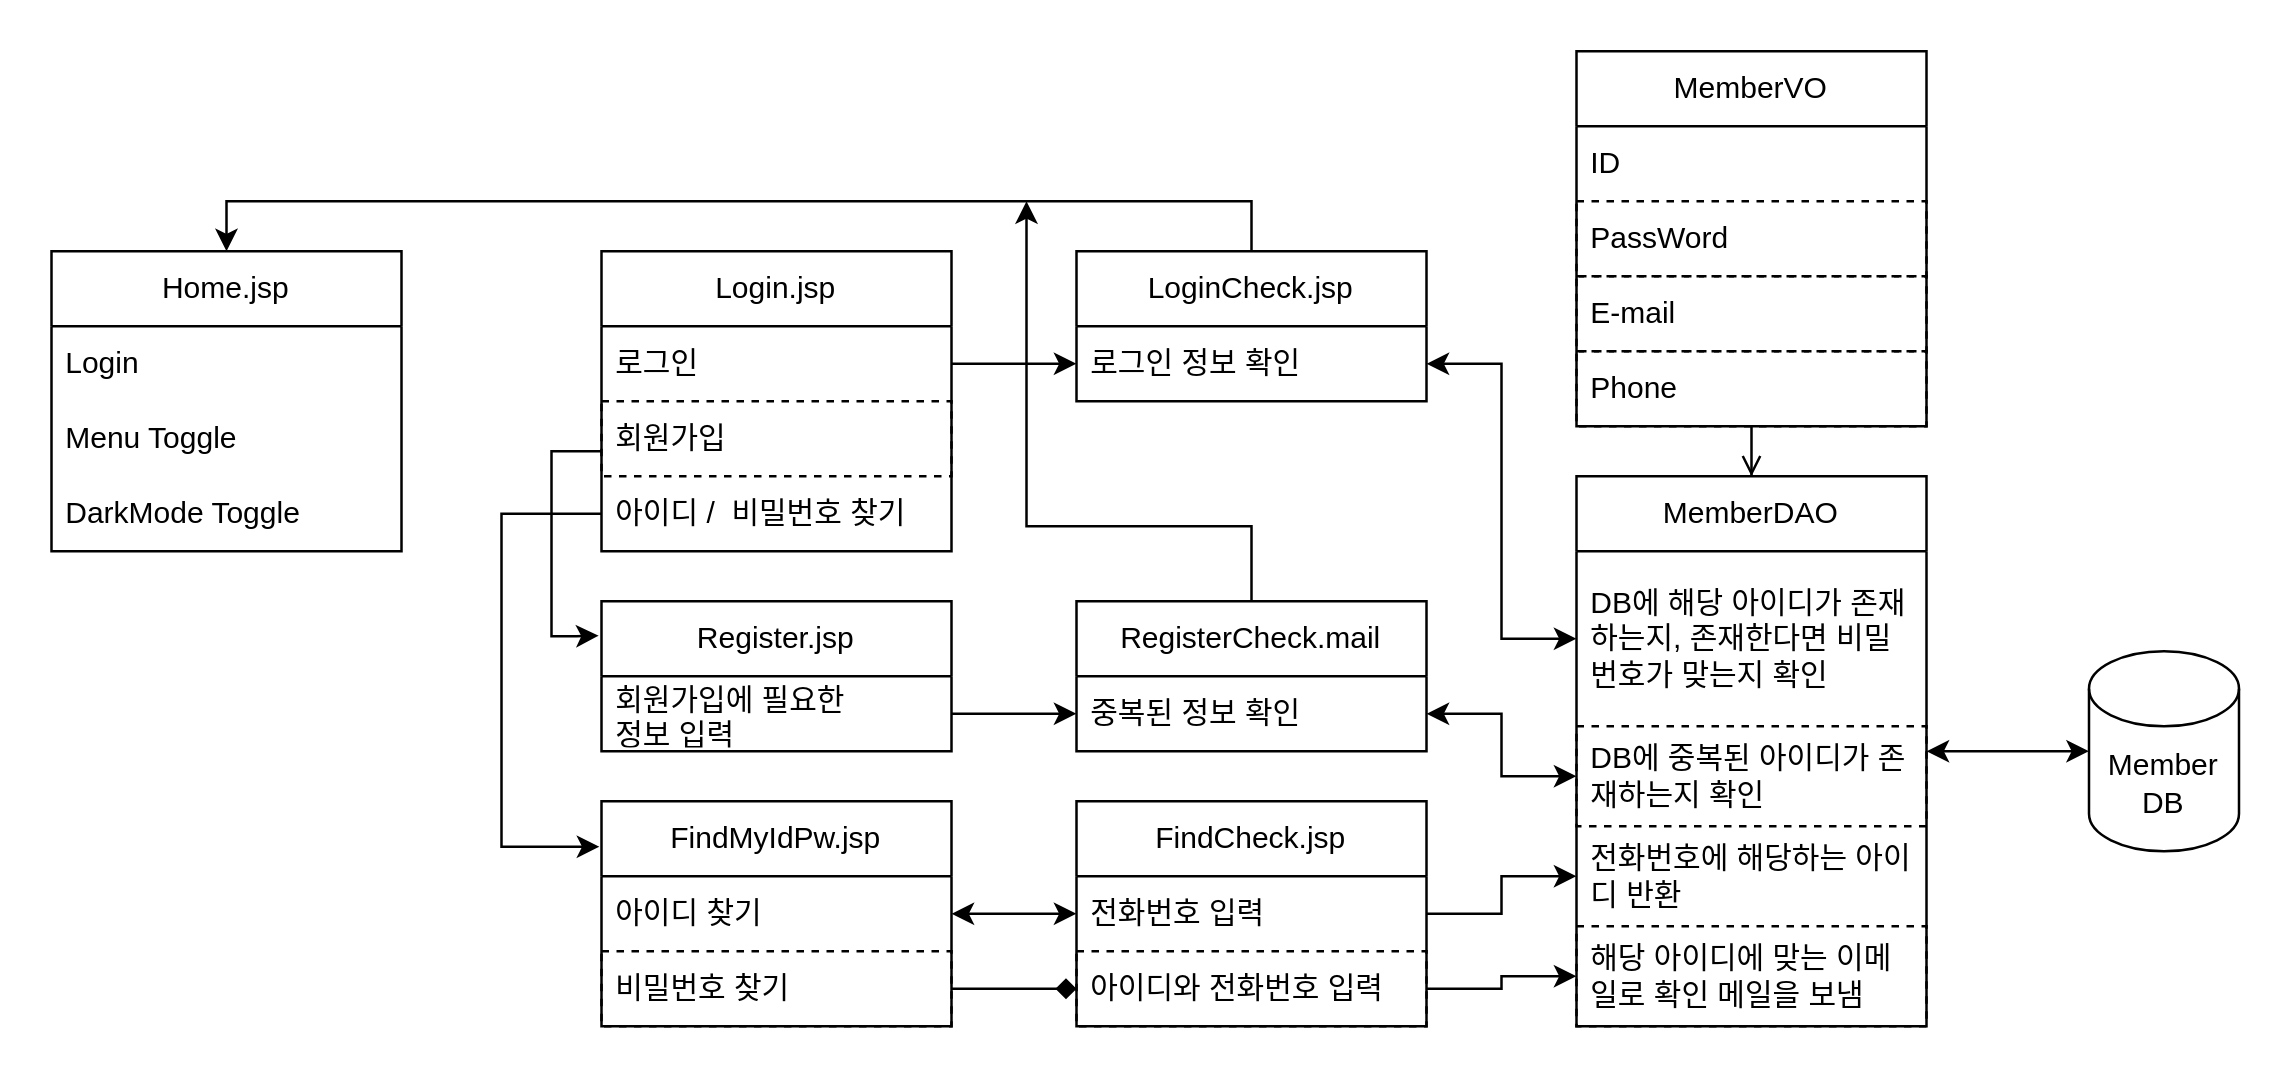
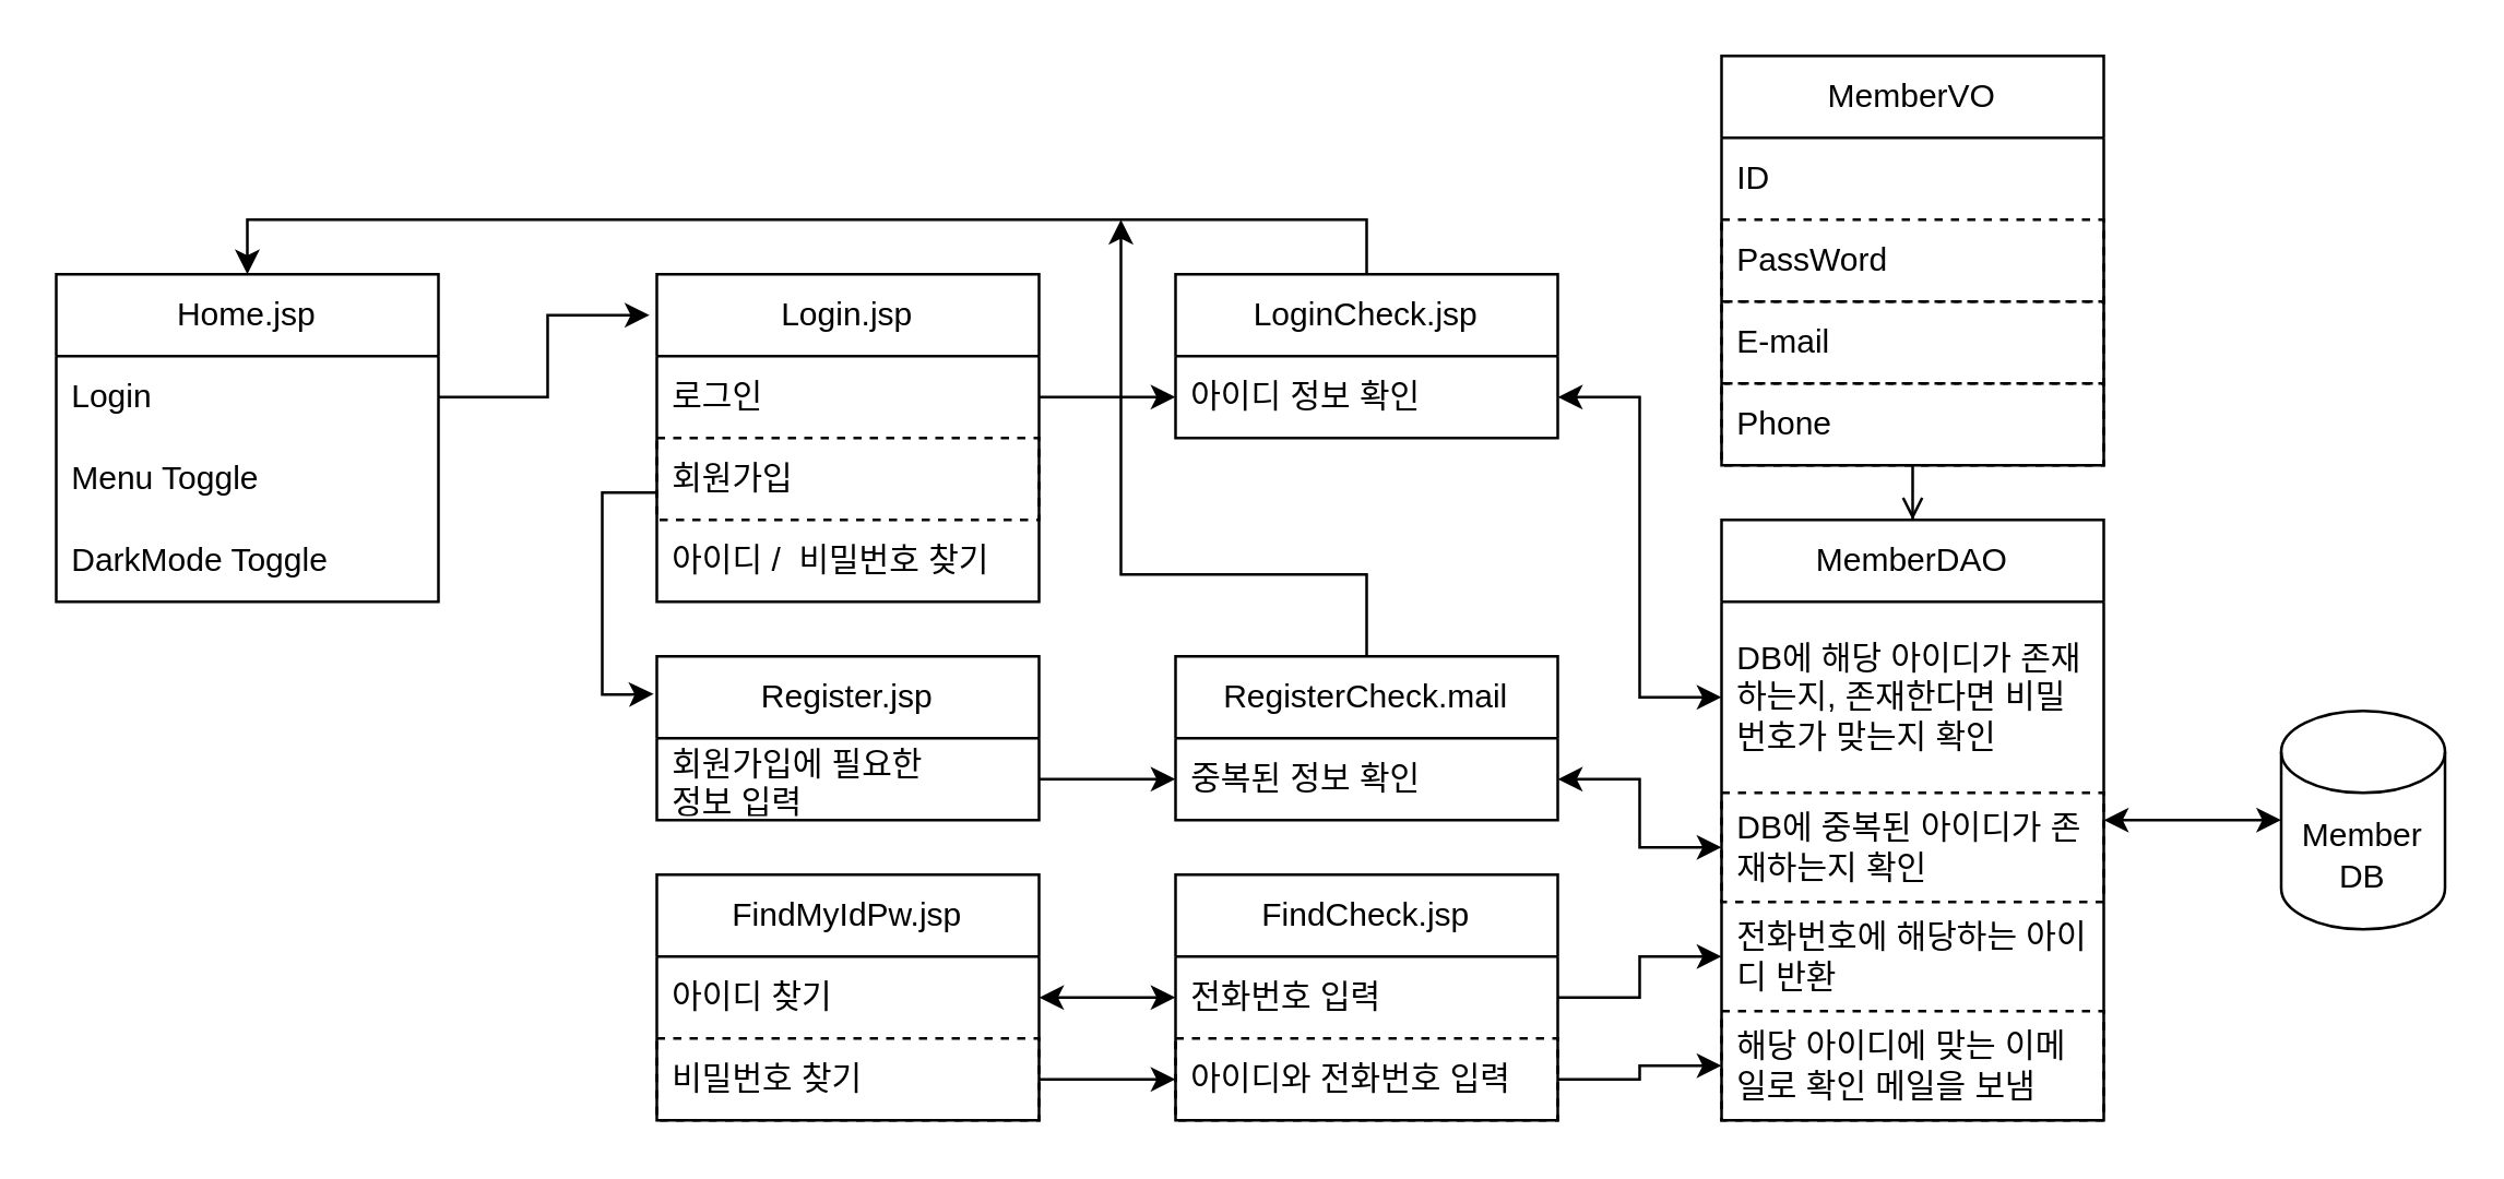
  <mxCell id="0" />
  <mxCell id="1" parent="0" />
  <mxCell id="2" value="&lt;div&gt;Home.jsp&lt;/div&gt;" style="swimlane;fontStyle=0;childLayout=stackLayout;horizontal=1;startSize=30;horizontalStack=0;resizeParent=1;resizeParentMax=0;resizeLast=0;collapsible=1;marginBottom=0;whiteSpace=wrap;html=1;" vertex="1" parent="1"><mxGeometry x="20" y="100" width="140" height="120" as="geometry"><mxRectangle x="430" y="270" width="90" height="30" as="alternateBounds" /></mxGeometry></mxCell>
  <mxCell id="3" value="Login" style="text;strokeColor=none;fillColor=none;align=left;verticalAlign=middle;spacingLeft=4;spacingRight=4;overflow=hidden;points=[[0,0.5],[1,0.5]];portConstraint=eastwest;rotatable=0;whiteSpace=wrap;html=1;" vertex="1" parent="2"><mxGeometry y="30" width="140" height="30" as="geometry" /></mxCell>
  <mxCell id="4" value="Menu Toggle" style="text;strokeColor=none;fillColor=none;align=left;verticalAlign=middle;spacingLeft=4;spacingRight=4;overflow=hidden;points=[[0,0.5],[1,0.5]];portConstraint=eastwest;rotatable=0;whiteSpace=wrap;html=1;" vertex="1" parent="2"><mxGeometry y="60" width="140" height="30" as="geometry" /></mxCell>
  <mxCell id="5" value="DarkMode Toggle" style="text;strokeColor=none;fillColor=none;align=left;verticalAlign=middle;spacingLeft=4;spacingRight=4;overflow=hidden;points=[[0,0.5],[1,0.5]];portConstraint=eastwest;rotatable=0;whiteSpace=wrap;html=1;" vertex="1" parent="2"><mxGeometry y="90" width="140" height="30" as="geometry" /></mxCell>
  <mxCell id="6" value="Login.jsp" style="swimlane;fontStyle=0;childLayout=stackLayout;horizontal=1;startSize=30;horizontalStack=0;resizeParent=1;resizeParentMax=0;resizeLast=0;collapsible=1;marginBottom=0;whiteSpace=wrap;html=1;" vertex="1" parent="1"><mxGeometry x="240" y="100" width="140" height="120" as="geometry" /></mxCell>
  <mxCell id="7" value="로그인" style="text;strokeColor=none;fillColor=none;align=left;verticalAlign=middle;spacingLeft=4;spacingRight=4;overflow=hidden;points=[[0,0.5],[1,0.5]];portConstraint=eastwest;rotatable=0;whiteSpace=wrap;html=1;" vertex="1" parent="6"><mxGeometry y="30" width="140" height="30" as="geometry" /></mxCell>
  <mxCell id="8" value="회원가입" style="text;strokeColor=default;fillColor=none;align=left;verticalAlign=middle;spacingLeft=4;spacingRight=4;overflow=hidden;points=[[0,0.5],[1,0.5]];portConstraint=eastwest;rotatable=0;whiteSpace=wrap;html=1;dashed=1;" vertex="1" parent="6"><mxGeometry y="60" width="140" height="30" as="geometry" /></mxCell>
  <mxCell id="9" value="아이디 /&amp;nbsp; 비밀번호 찾기" style="text;strokeColor=none;fillColor=none;align=left;verticalAlign=middle;spacingLeft=4;spacingRight=4;overflow=hidden;points=[[0,0.5],[1,0.5]];portConstraint=eastwest;rotatable=0;whiteSpace=wrap;html=1;" vertex="1" parent="6"><mxGeometry y="90" width="140" height="30" as="geometry" /></mxCell>
  <mxCell id="10" style="edgeStyle=orthogonalEdgeStyle;rounded=0;orthogonalLoop=1;jettySize=auto;html=1;entryX=0.5;entryY=0;entryDx=0;entryDy=0;" edge="1" parent="1" source="11" target="2"><mxGeometry relative="1" as="geometry"><Array as="points"><mxPoint x="500" y="80" /><mxPoint x="90" y="80" /></Array></mxGeometry></mxCell>
  <mxCell id="11" value="LoginCheck.jsp" style="swimlane;fontStyle=0;childLayout=stackLayout;horizontal=1;startSize=30;horizontalStack=0;resizeParent=1;resizeParentMax=0;resizeLast=0;collapsible=1;marginBottom=0;whiteSpace=wrap;html=1;" vertex="1" parent="1"><mxGeometry x="430" y="100" width="140" height="60" as="geometry" /></mxCell>
- <mxCell id="12" value="로그인 정보 확인" style="text;strokeColor=none;fillColor=none;align=left;verticalAlign=middle;spacingLeft=4;spacingRight=4;overflow=hidden;points=[[0,0.5],[1,0.5]];portConstraint=eastwest;rotatable=0;whiteSpace=wrap;html=1;" vertex="1" parent="11"><mxGeometry y="30" width="140" height="30" as="geometry" /></mxCell>
+ <mxCell id="12" value="아이디 정보 확인" style="text;strokeColor=none;fillColor=none;align=left;verticalAlign=middle;spacingLeft=4;spacingRight=4;overflow=hidden;points=[[0,0.5],[1,0.5]];portConstraint=eastwest;rotatable=0;whiteSpace=wrap;html=1;" vertex="1" parent="11"><mxGeometry y="30" width="140" height="30" as="geometry" /></mxCell>
+ <mxCell id="13" style="edgeStyle=orthogonalEdgeStyle;rounded=0;orthogonalLoop=1;jettySize=auto;html=1;exitX=1;exitY=0.5;exitDx=0;exitDy=0;entryX=-0.019;entryY=0.125;entryDx=0;entryDy=0;entryPerimeter=0;" edge="1" parent="1" source="3" target="6"><mxGeometry relative="1" as="geometry" /></mxCell>
  <mxCell id="14" style="edgeStyle=orthogonalEdgeStyle;rounded=0;orthogonalLoop=1;jettySize=auto;html=1;entryX=0.5;entryY=0;entryDx=0;entryDy=0;endArrow=open;" edge="1" parent="1" source="15" target="21"><mxGeometry relative="1" as="geometry" /></mxCell>
  <mxCell id="15" value="MemberVO" style="swimlane;fontStyle=0;childLayout=stackLayout;horizontal=1;startSize=30;horizontalStack=0;resizeParent=1;resizeParentMax=0;resizeLast=0;collapsible=1;marginBottom=0;whiteSpace=wrap;html=1;" vertex="1" parent="1"><mxGeometry x="630" y="20" width="140" height="150" as="geometry" /></mxCell>
  <mxCell id="16" value="ID" style="text;strokeColor=none;fillColor=none;align=left;verticalAlign=middle;spacingLeft=4;spacingRight=4;overflow=hidden;points=[[0,0.5],[1,0.5]];portConstraint=eastwest;rotatable=0;whiteSpace=wrap;html=1;" vertex="1" parent="15"><mxGeometry y="30" width="140" height="30" as="geometry" /></mxCell>
  <mxCell id="17" value="PassWord" style="text;strokeColor=default;fillColor=none;align=left;verticalAlign=middle;spacingLeft=4;spacingRight=4;overflow=hidden;points=[[0,0.5],[1,0.5]];portConstraint=eastwest;rotatable=0;whiteSpace=wrap;html=1;dashed=1;" vertex="1" parent="15"><mxGeometry y="60" width="140" height="30" as="geometry" /></mxCell>
  <mxCell id="18" value="E-mail" style="text;strokeColor=default;fillColor=none;align=left;verticalAlign=middle;spacingLeft=4;spacingRight=4;overflow=hidden;points=[[0,0.5],[1,0.5]];portConstraint=eastwest;rotatable=0;whiteSpace=wrap;html=1;dashed=1;" vertex="1" parent="15"><mxGeometry y="90" width="140" height="30" as="geometry" /></mxCell>
  <mxCell id="19" value="Phone" style="text;strokeColor=default;fillColor=none;align=left;verticalAlign=middle;spacingLeft=4;spacingRight=4;overflow=hidden;points=[[0,0.5],[1,0.5]];portConstraint=eastwest;rotatable=0;whiteSpace=wrap;html=1;dashed=1;" vertex="1" parent="15"><mxGeometry y="120" width="140" height="30" as="geometry" /></mxCell>
  <mxCell id="20" style="edgeStyle=orthogonalEdgeStyle;rounded=0;orthogonalLoop=1;jettySize=auto;html=1;entryX=0;entryY=0.5;entryDx=0;entryDy=0;" edge="1" parent="1" source="7" target="12"><mxGeometry relative="1" as="geometry" /></mxCell>
  <mxCell id="21" value="MemberDAO" style="swimlane;fontStyle=0;childLayout=stackLayout;horizontal=1;startSize=30;horizontalStack=0;resizeParent=1;resizeParentMax=0;resizeLast=0;collapsible=1;marginBottom=0;whiteSpace=wrap;html=1;" vertex="1" parent="1"><mxGeometry x="630" y="190" width="140" height="220" as="geometry" /></mxCell>
  <mxCell id="22" value="DB에 해당 아이디가 존재하는지, 존재한다면 비밀번호가 맞는지 확인" style="text;strokeColor=none;fillColor=none;align=left;verticalAlign=middle;spacingLeft=4;spacingRight=4;overflow=hidden;points=[[0,0.5],[1,0.5]];portConstraint=eastwest;rotatable=0;whiteSpace=wrap;html=1;" vertex="1" parent="21"><mxGeometry y="30" width="140" height="70" as="geometry" /></mxCell>
  <mxCell id="23" value="DB에 중복된 아이디가 존재하는지 확인" style="text;strokeColor=default;fillColor=none;align=left;verticalAlign=middle;spacingLeft=4;spacingRight=4;overflow=hidden;points=[[0,0.5],[1,0.5]];portConstraint=eastwest;rotatable=0;whiteSpace=wrap;html=1;dashed=1;" vertex="1" parent="21"><mxGeometry y="100" width="140" height="40" as="geometry" /></mxCell>
  <mxCell id="24" value="전화번호에 해당하는 아이디 반환" style="text;strokeColor=none;fillColor=none;align=left;verticalAlign=middle;spacingLeft=4;spacingRight=4;overflow=hidden;points=[[0,0.5],[1,0.5]];portConstraint=eastwest;rotatable=0;whiteSpace=wrap;html=1;" vertex="1" parent="21"><mxGeometry y="140" width="140" height="40" as="geometry" /></mxCell>
  <mxCell id="25" value="해당 아이디에 맞는 이메일로 확인 메일을 보냄" style="text;strokeColor=default;fillColor=none;align=left;verticalAlign=middle;spacingLeft=4;spacingRight=4;overflow=hidden;points=[[0,0.5],[1,0.5]];portConstraint=eastwest;rotatable=0;whiteSpace=wrap;html=1;dashed=1;" vertex="1" parent="21"><mxGeometry y="180" width="140" height="40" as="geometry" /></mxCell>
  <mxCell id="26" style="edgeStyle=orthogonalEdgeStyle;rounded=0;orthogonalLoop=1;jettySize=auto;html=1;entryX=0;entryY=0.5;entryDx=0;entryDy=0;startArrow=classic;startFill=1;" edge="1" parent="1" source="12" target="22"><mxGeometry relative="1" as="geometry" /></mxCell>
  <mxCell id="27" value="Register.jsp" style="swimlane;fontStyle=0;childLayout=stackLayout;horizontal=1;startSize=30;horizontalStack=0;resizeParent=1;resizeParentMax=0;resizeLast=0;collapsible=1;marginBottom=0;whiteSpace=wrap;html=1;" vertex="1" parent="1"><mxGeometry x="240" y="240" width="140" height="60" as="geometry" /></mxCell>
  <mxCell id="28" value="&lt;div&gt;회원가입에 필요한 &lt;br&gt;&lt;/div&gt;&lt;div&gt;정보 입력&lt;/div&gt;" style="text;strokeColor=none;fillColor=none;align=left;verticalAlign=middle;spacingLeft=4;spacingRight=4;overflow=hidden;points=[[0,0.5],[1,0.5]];portConstraint=eastwest;rotatable=0;whiteSpace=wrap;html=1;" vertex="1" parent="27"><mxGeometry y="30" width="140" height="30" as="geometry" /></mxCell>
  <mxCell id="29" style="edgeStyle=orthogonalEdgeStyle;rounded=0;orthogonalLoop=1;jettySize=auto;html=1;entryX=-0.008;entryY=0.146;entryDx=0;entryDy=0;entryPerimeter=0;" edge="1" parent="1"><mxGeometry relative="1" as="geometry"><mxPoint x="240" y="180" as="sourcePoint" /><mxPoint x="238.88" y="253.76" as="targetPoint" /><Array as="points"><mxPoint x="220" y="180" /><mxPoint x="220" y="254" /><mxPoint x="230" y="254" /></Array></mxGeometry></mxCell>
  <mxCell id="30" style="edgeStyle=orthogonalEdgeStyle;rounded=0;orthogonalLoop=1;jettySize=auto;html=1;" edge="1" parent="1" source="31"><mxGeometry relative="1" as="geometry"><mxPoint x="410" y="80" as="targetPoint" /><Array as="points"><mxPoint x="500" y="210" /><mxPoint x="410" y="210" /></Array></mxGeometry></mxCell>
  <mxCell id="31" value="RegisterCheck.mail" style="swimlane;fontStyle=0;childLayout=stackLayout;horizontal=1;startSize=30;horizontalStack=0;resizeParent=1;resizeParentMax=0;resizeLast=0;collapsible=1;marginBottom=0;whiteSpace=wrap;html=1;" vertex="1" parent="1"><mxGeometry x="430" y="240" width="140" height="60" as="geometry" /></mxCell>
  <mxCell id="32" value="중복된 정보 확인" style="text;strokeColor=none;fillColor=none;align=left;verticalAlign=middle;spacingLeft=4;spacingRight=4;overflow=hidden;points=[[0,0.5],[1,0.5]];portConstraint=eastwest;rotatable=0;whiteSpace=wrap;html=1;" vertex="1" parent="31"><mxGeometry y="30" width="140" height="30" as="geometry" /></mxCell>
  <mxCell id="33" style="edgeStyle=orthogonalEdgeStyle;rounded=0;orthogonalLoop=1;jettySize=auto;html=1;entryX=0;entryY=0.5;entryDx=0;entryDy=0;startArrow=classic;startFill=1;" edge="1" parent="1" source="32" target="23"><mxGeometry relative="1" as="geometry"><Array as="points"><mxPoint x="600" y="285" /><mxPoint x="600" y="310" /></Array></mxGeometry></mxCell>
  <mxCell id="34" style="edgeStyle=orthogonalEdgeStyle;rounded=0;orthogonalLoop=1;jettySize=auto;html=1;exitX=1;exitY=0.5;exitDx=0;exitDy=0;entryX=0;entryY=0.5;entryDx=0;entryDy=0;" edge="1" parent="1" source="28" target="32"><mxGeometry relative="1" as="geometry" /></mxCell>
  <mxCell id="35" value="FindMyIdPw.jsp" style="swimlane;fontStyle=0;childLayout=stackLayout;horizontal=1;startSize=30;horizontalStack=0;resizeParent=1;resizeParentMax=0;resizeLast=0;collapsible=1;marginBottom=0;whiteSpace=wrap;html=1;" vertex="1" parent="1"><mxGeometry x="240" y="320" width="140" height="90" as="geometry" /></mxCell>
  <mxCell id="36" value="아이디 찾기" style="text;strokeColor=none;fillColor=none;align=left;verticalAlign=middle;spacingLeft=4;spacingRight=4;overflow=hidden;points=[[0,0.5],[1,0.5]];portConstraint=eastwest;rotatable=0;whiteSpace=wrap;html=1;" vertex="1" parent="35"><mxGeometry y="30" width="140" height="30" as="geometry" /></mxCell>
  <mxCell id="37" value="비밀번호 찾기" style="text;strokeColor=default;fillColor=none;align=left;verticalAlign=middle;spacingLeft=4;spacingRight=4;overflow=hidden;points=[[0,0.5],[1,0.5]];portConstraint=eastwest;rotatable=0;whiteSpace=wrap;html=1;dashed=1;" vertex="1" parent="35"><mxGeometry y="60" width="140" height="30" as="geometry" /></mxCell>
- <mxCell id="38" style="edgeStyle=orthogonalEdgeStyle;rounded=0;orthogonalLoop=1;jettySize=auto;html=1;entryX=-0.006;entryY=0.202;entryDx=0;entryDy=0;entryPerimeter=0;" edge="1" parent="1" source="9" target="35"><mxGeometry relative="1" as="geometry"><Array as="points"><mxPoint x="200" y="205" /><mxPoint x="200" y="338" /></Array></mxGeometry></mxCell>
  <mxCell id="39" value="FindCheck.jsp" style="swimlane;fontStyle=0;childLayout=stackLayout;horizontal=1;startSize=30;horizontalStack=0;resizeParent=1;resizeParentMax=0;resizeLast=0;collapsible=1;marginBottom=0;whiteSpace=wrap;html=1;" vertex="1" parent="1"><mxGeometry x="430" y="320" width="140" height="90" as="geometry" /></mxCell>
  <mxCell id="40" value="&lt;div&gt;전화번호 입력&lt;/div&gt;" style="text;strokeColor=none;fillColor=none;align=left;verticalAlign=middle;spacingLeft=4;spacingRight=4;overflow=hidden;points=[[0,0.5],[1,0.5]];portConstraint=eastwest;rotatable=0;whiteSpace=wrap;html=1;" vertex="1" parent="39"><mxGeometry y="30" width="140" height="30" as="geometry" /></mxCell>
  <mxCell id="41" value="아이디와 전화번호 입력 " style="text;strokeColor=default;fillColor=none;align=left;verticalAlign=middle;spacingLeft=4;spacingRight=4;overflow=hidden;points=[[0,0.5],[1,0.5]];portConstraint=eastwest;rotatable=0;whiteSpace=wrap;html=1;dashed=1;" vertex="1" parent="39"><mxGeometry y="60" width="140" height="30" as="geometry" /></mxCell>
  <mxCell id="42" style="edgeStyle=orthogonalEdgeStyle;rounded=0;orthogonalLoop=1;jettySize=auto;html=1;exitX=1;exitY=0.5;exitDx=0;exitDy=0;entryX=0;entryY=0.5;entryDx=0;entryDy=0;startArrow=classic;startFill=1;" edge="1" parent="1" source="36" target="40"><mxGeometry relative="1" as="geometry" /></mxCell>
- <mxCell id="43" style="edgeStyle=orthogonalEdgeStyle;rounded=0;orthogonalLoop=1;jettySize=auto;html=1;entryX=0;entryY=0.5;entryDx=0;entryDy=0;endArrow=diamond;" edge="1" parent="1" source="37" target="41"><mxGeometry relative="1" as="geometry" /></mxCell>
+ <mxCell id="43" style="edgeStyle=orthogonalEdgeStyle;rounded=0;orthogonalLoop=1;jettySize=auto;html=1;entryX=0;entryY=0.5;entryDx=0;entryDy=0;" edge="1" parent="1" source="37" target="41"><mxGeometry relative="1" as="geometry" /></mxCell>
  <mxCell id="44" value="&lt;div&gt;Member&lt;/div&gt;&lt;div&gt;DB&lt;br&gt;&lt;/div&gt;" style="shape=cylinder3;whiteSpace=wrap;html=1;boundedLbl=1;backgroundOutline=1;size=15;" vertex="1" parent="1"><mxGeometry x="835" y="260" width="60" height="80" as="geometry" /></mxCell>
  <mxCell id="45" style="edgeStyle=orthogonalEdgeStyle;rounded=0;orthogonalLoop=1;jettySize=auto;html=1;entryX=0;entryY=0.5;entryDx=0;entryDy=0;entryPerimeter=0;startArrow=classic;startFill=1;" edge="1" parent="1" source="21" target="44"><mxGeometry relative="1" as="geometry" /></mxCell>
  <mxCell id="46" style="edgeStyle=orthogonalEdgeStyle;rounded=0;orthogonalLoop=1;jettySize=auto;html=1;entryX=0;entryY=0.5;entryDx=0;entryDy=0;" edge="1" parent="1" source="40" target="24"><mxGeometry relative="1" as="geometry" /></mxCell>
  <mxCell id="47" style="edgeStyle=orthogonalEdgeStyle;rounded=0;orthogonalLoop=1;jettySize=auto;html=1;exitX=1;exitY=0.5;exitDx=0;exitDy=0;entryX=0;entryY=0.5;entryDx=0;entryDy=0;" edge="1" parent="1" source="41" target="25"><mxGeometry relative="1" as="geometry"><Array as="points"><mxPoint x="600" y="395" /><mxPoint x="600" y="390" /></Array></mxGeometry></mxCell>
